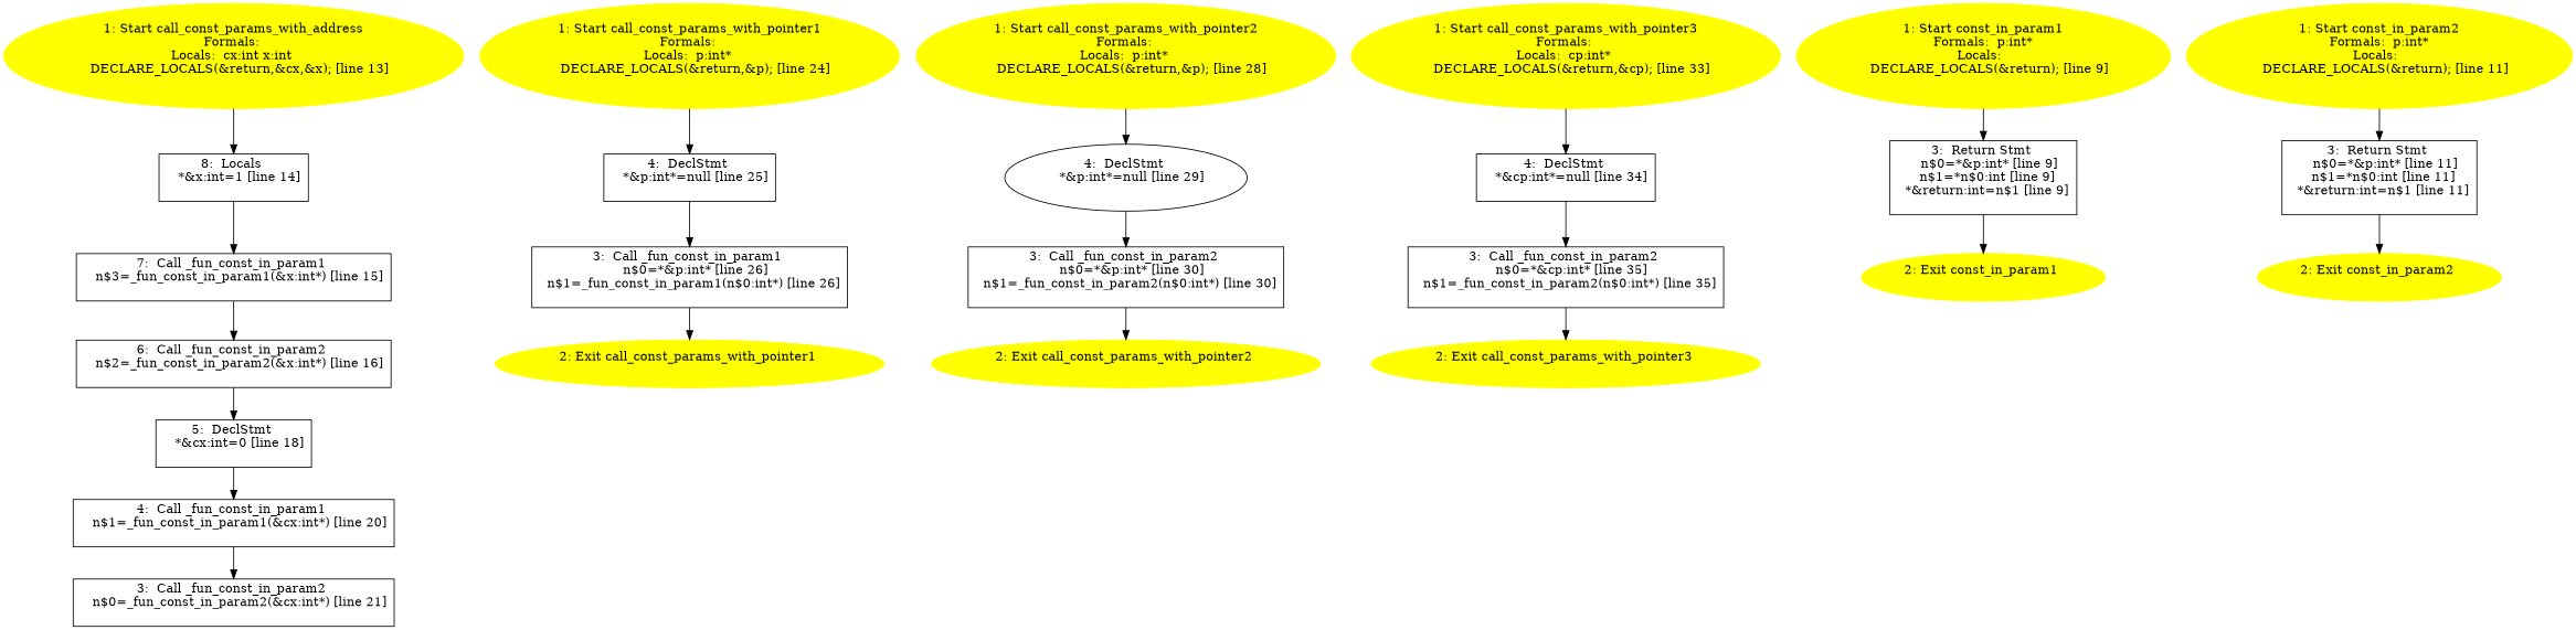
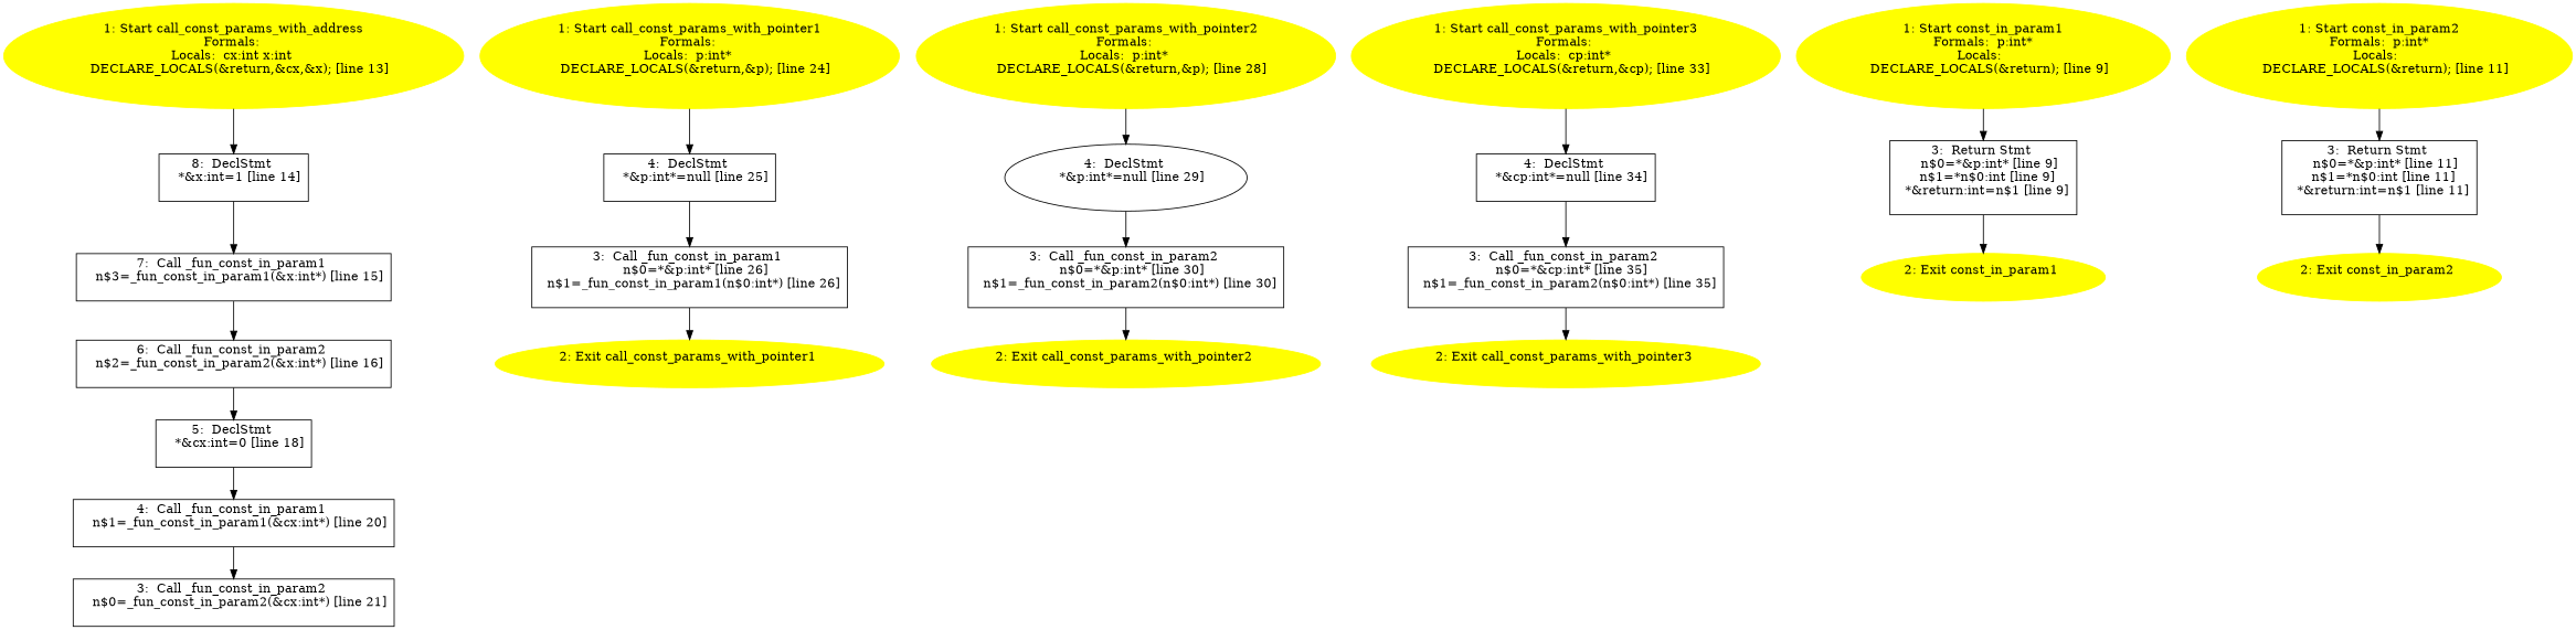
  digraph {
    node [shape=box]
    n1 [color=yellow label="1: Start call_const_params_with_address\nFormals: \nLocals:  cx:int x:int \n   DECLARE_LOCALS(&return,&cx,&x); [line 13]\n " style=filled shape=""]
-   n2 [label="8:  Locals \n   *&x:int=1 [line 14]\n "]
+   n2 [label="8:  DeclStmt \n   *&x:int=1 [line 14]\n "]
    n3 [label="7:  Call _fun_const_in_param1 \n   n$3=_fun_const_in_param1(&x:int*) [line 15]\n "]
    n4 [label="6:  Call _fun_const_in_param2 \n   n$2=_fun_const_in_param2(&x:int*) [line 16]\n "]
    n5 [label="3:  Call _fun_const_in_param2 \n   n$0=_fun_const_in_param2(&cx:int*) [line 21]\n "]
    n6 [label="4:  Call _fun_const_in_param1 \n   n$1=_fun_const_in_param1(&cx:int*) [line 20]\n "]
    n7 [label="5:  DeclStmt \n   *&cx:int=0 [line 18]\n "]
    n8 [color=yellow label="1: Start call_const_params_with_pointer1\nFormals: \nLocals:  p:int* \n   DECLARE_LOCALS(&return,&p); [line 24]\n " style=filled shape=""]
    n9 [label="4:  DeclStmt \n   *&p:int*=null [line 25]\n "]
    n10 [label="3:  Call _fun_const_in_param1 \n   n$0=*&p:int* [line 26]\n  n$1=_fun_const_in_param1(n$0:int*) [line 26]\n "]
    n11 [color=yellow label="2: Exit call_const_params_with_pointer1 \n  " style=filled shape=""]
    n12 [color=yellow label="1: Start call_const_params_with_pointer2\nFormals: \nLocals:  p:int* \n   DECLARE_LOCALS(&return,&p); [line 28]\n " style=filled shape=""]
    n13 [label="4:  DeclStmt \n   *&p:int*=null [line 29]\n " shape=ellipse]
    n14 [label="3:  Call _fun_const_in_param2 \n   n$0=*&p:int* [line 30]\n  n$1=_fun_const_in_param2(n$0:int*) [line 30]\n "]
    n15 [color=yellow label="2: Exit call_const_params_with_pointer2 \n  " style=filled shape=""]
    n16 [color=yellow label="1: Start call_const_params_with_pointer3\nFormals: \nLocals:  cp:int* \n   DECLARE_LOCALS(&return,&cp); [line 33]\n " style=filled shape=""]
    n17 [label="4:  DeclStmt \n   *&cp:int*=null [line 34]\n "]
    n18 [label="3:  Call _fun_const_in_param2 \n   n$0=*&cp:int* [line 35]\n  n$1=_fun_const_in_param2(n$0:int*) [line 35]\n "]
    n19 [color=yellow label="2: Exit call_const_params_with_pointer3 \n  " style=filled shape=""]
    n20 [color=yellow label="1: Start const_in_param1\nFormals:  p:int*\nLocals:  \n   DECLARE_LOCALS(&return); [line 9]\n " style=filled shape=""]
    n21 [label="3:  Return Stmt \n   n$0=*&p:int* [line 9]\n  n$1=*n$0:int [line 9]\n  *&return:int=n$1 [line 9]\n "]
    n22 [color=yellow label="2: Exit const_in_param1 \n  " style=filled shape=""]
    n23 [color=yellow label="1: Start const_in_param2\nFormals:  p:int*\nLocals:  \n   DECLARE_LOCALS(&return); [line 11]\n " style=filled shape=""]
    n24 [label="3:  Return Stmt \n   n$0=*&p:int* [line 11]\n  n$1=*n$0:int [line 11]\n  *&return:int=n$1 [line 11]\n "]
    n25 [color=yellow label="2: Exit const_in_param2 \n  " style=filled shape=""]
    n1 -> n2
    n2 -> n3
    n3 -> n4
    n4 -> n7
    n6 -> n5
    n7 -> n6
    n8 -> n9
    n9 -> n10
    n10 -> n11
    n12 -> n13
    n13 -> n14
    n14 -> n15
    n16 -> n17
    n17 -> n18
    n18 -> n19
    n20 -> n21
    n21 -> n22
    n23 -> n24
    n24 -> n25
  }
